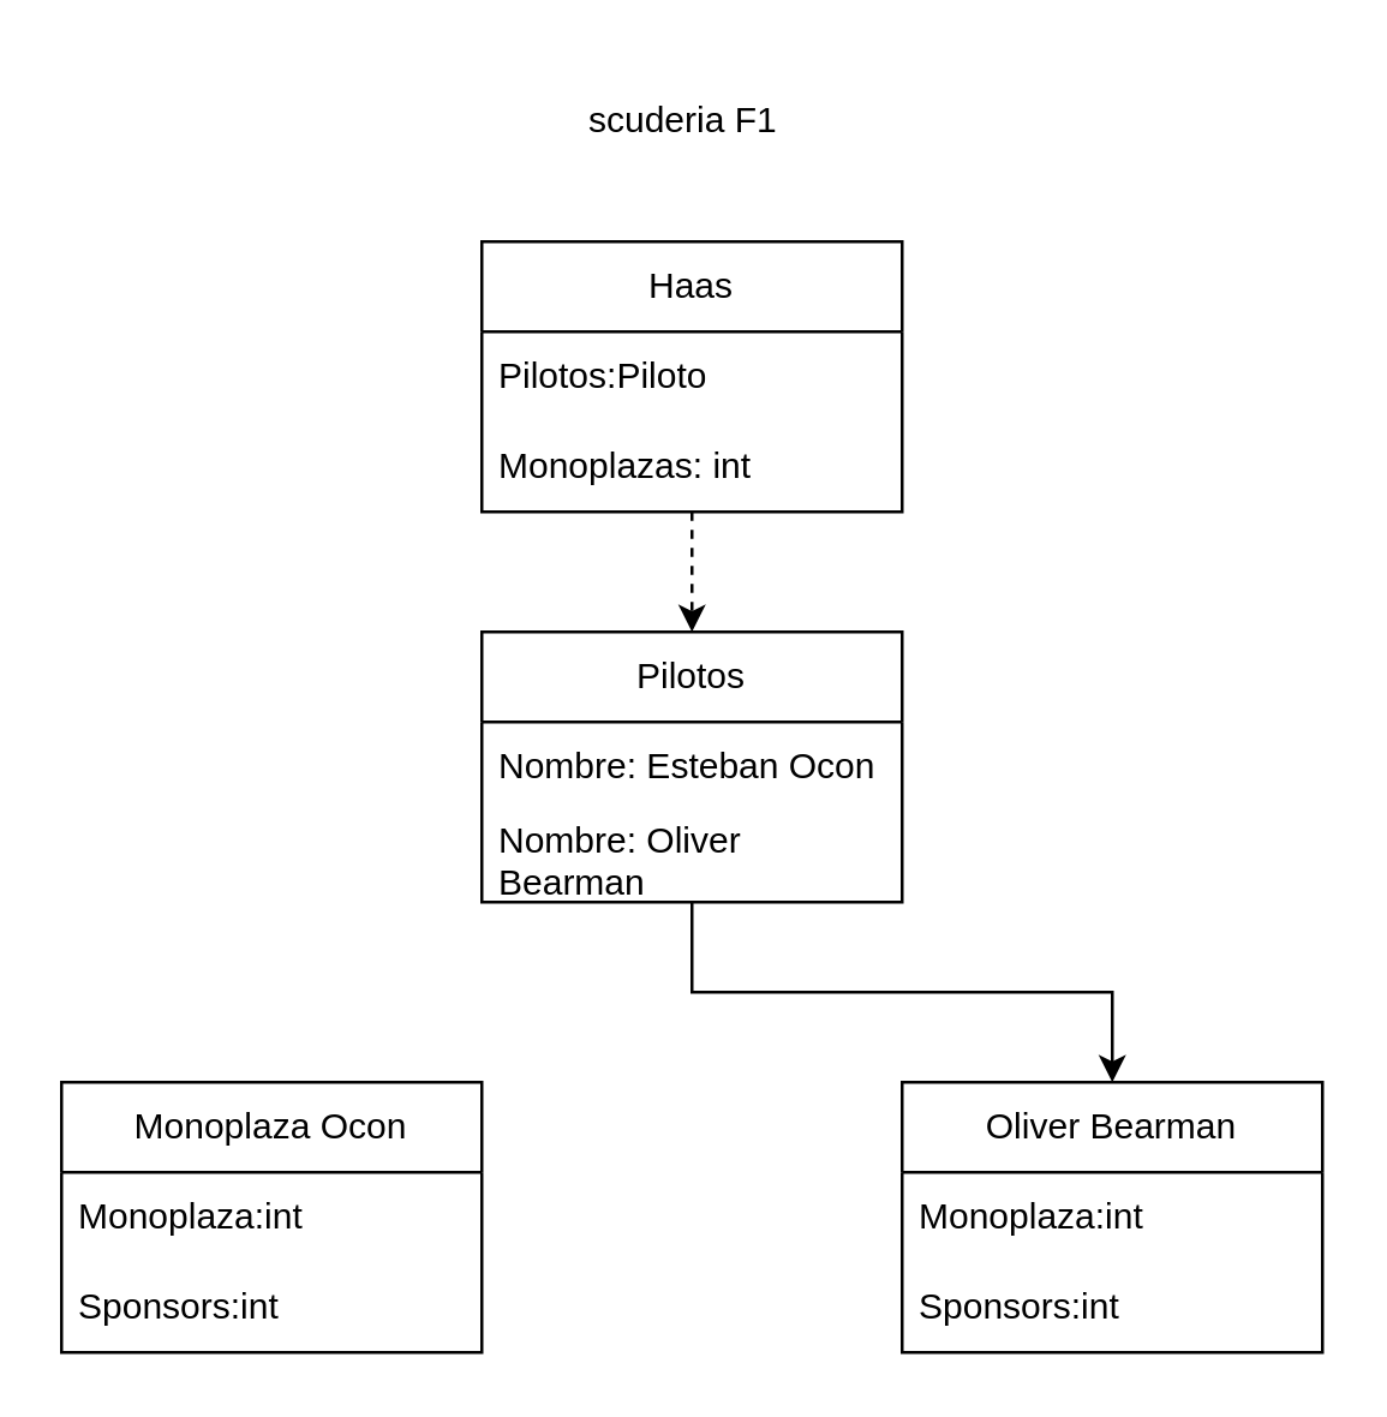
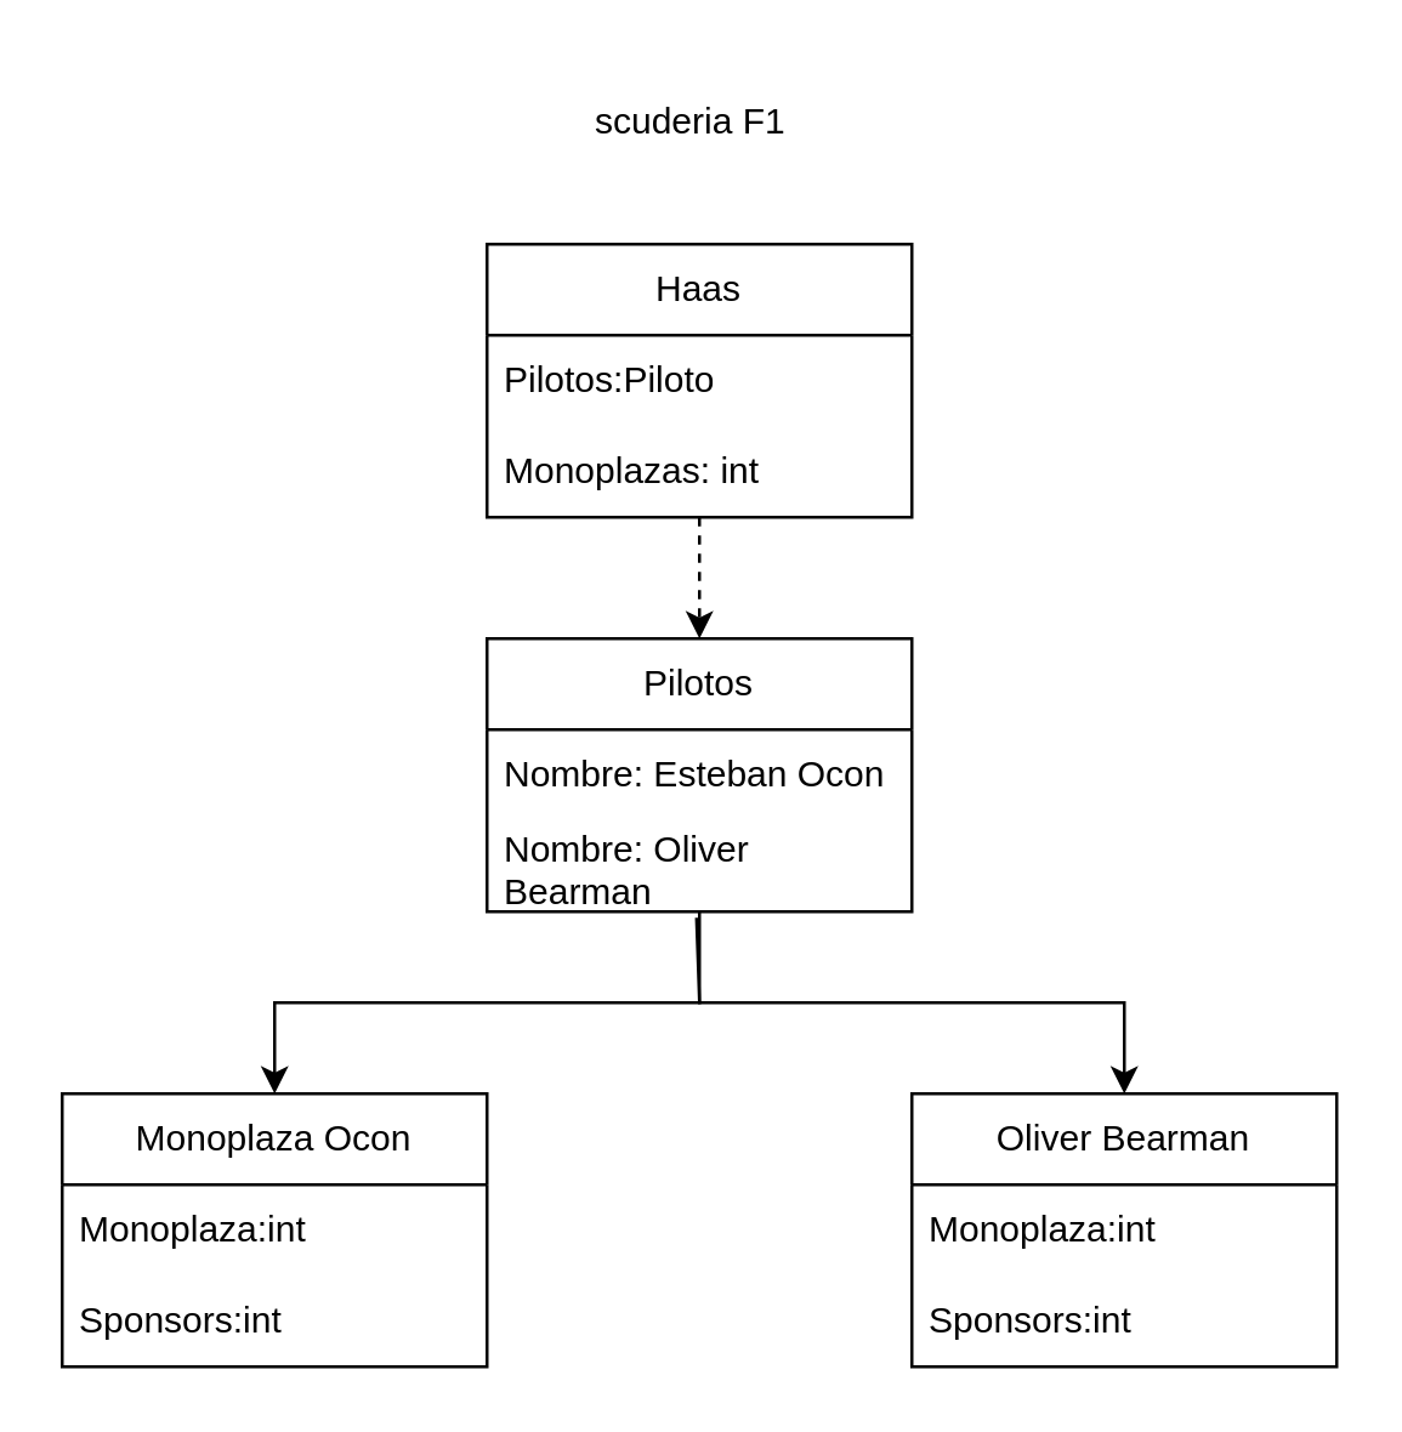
  <mxCell id="0" />
  <mxCell id="1" parent="0" />
  <mxCell id="2" style="edgeStyle=orthogonalEdgeStyle;rounded=0;orthogonalLoop=1;jettySize=auto;html=1;entryX=0.5;entryY=0;entryDx=0;entryDy=0;dashed=1;" edge="1" parent="1" source="3" target="9"><mxGeometry relative="1" as="geometry" /></mxCell>
  <mxCell id="3" value="&lt;font style=&quot;vertical-align: inherit;&quot;&gt;&lt;font style=&quot;vertical-align: inherit;&quot;&gt;Haas&lt;/font&gt;&lt;/font&gt;" style="swimlane;fontStyle=0;childLayout=stackLayout;horizontal=1;startSize=30;horizontalStack=0;resizeParent=1;resizeParentMax=0;resizeLast=0;collapsible=1;marginBottom=0;whiteSpace=wrap;html=1;" vertex="1" parent="1"><mxGeometry x="160" y="80" width="140" height="90" as="geometry" /></mxCell>
  <mxCell id="4" value="&lt;font style=&quot;vertical-align: inherit;&quot;&gt;&lt;font style=&quot;vertical-align: inherit;&quot;&gt;Pilotos:Piloto&lt;/font&gt;&lt;/font&gt;" style="text;strokeColor=none;fillColor=none;align=left;verticalAlign=middle;spacingLeft=4;spacingRight=4;overflow=hidden;points=[[0,0.5],[1,0.5]];portConstraint=eastwest;rotatable=0;whiteSpace=wrap;html=1;" vertex="1" parent="3"><mxGeometry y="30" width="140" height="30" as="geometry" /></mxCell>
  <mxCell id="5" value="&lt;font style=&quot;vertical-align: inherit;&quot;&gt;&lt;font style=&quot;vertical-align: inherit;&quot;&gt;Monoplazas: int&lt;/font&gt;&lt;/font&gt;" style="text;strokeColor=none;fillColor=none;align=left;verticalAlign=middle;spacingLeft=4;spacingRight=4;overflow=hidden;points=[[0,0.5],[1,0.5]];portConstraint=eastwest;rotatable=0;whiteSpace=wrap;html=1;" vertex="1" parent="3"><mxGeometry y="60" width="140" height="30" as="geometry" /></mxCell>
  <mxCell id="6" value="&lt;font style=&quot;vertical-align: inherit;&quot;&gt;&lt;font style=&quot;vertical-align: inherit;&quot;&gt;scuderia F1&lt;/font&gt;&lt;/font&gt;" style="text;strokeColor=none;fillColor=none;align=left;verticalAlign=middle;spacingLeft=4;spacingRight=4;overflow=hidden;points=[[0,0.5],[1,0.5]];portConstraint=eastwest;rotatable=0;whiteSpace=wrap;html=1;" vertex="1" parent="1"><mxGeometry x="190" y="20" width="80" height="40" as="geometry" /></mxCell>
+ <mxCell id="7" style="edgeStyle=orthogonalEdgeStyle;rounded=0;orthogonalLoop=1;jettySize=auto;html=1;entryX=0.5;entryY=0;entryDx=0;entryDy=0;exitX=0.493;exitY=1.067;exitDx=0;exitDy=0;exitPerimeter=0;" edge="1" parent="1" source="11" target="12"><mxGeometry relative="1" as="geometry"><Array as="points"><mxPoint x="230" y="330" /><mxPoint x="90" y="330" /></Array></mxGeometry></mxCell>
  <mxCell id="8" style="edgeStyle=orthogonalEdgeStyle;rounded=0;orthogonalLoop=1;jettySize=auto;html=1;" edge="1" parent="1" source="9" target="15"><mxGeometry relative="1" as="geometry" /></mxCell>
  <mxCell id="9" value="&lt;font style=&quot;vertical-align: inherit;&quot;&gt;&lt;font style=&quot;vertical-align: inherit;&quot;&gt;Pilotos&lt;/font&gt;&lt;/font&gt;" style="swimlane;fontStyle=0;childLayout=stackLayout;horizontal=1;startSize=30;horizontalStack=0;resizeParent=1;resizeParentMax=0;resizeLast=0;collapsible=1;marginBottom=0;whiteSpace=wrap;html=1;" vertex="1" parent="1"><mxGeometry x="160" y="210" width="140" height="90" as="geometry" /></mxCell>
  <mxCell id="10" value="&lt;font style=&quot;vertical-align: inherit;&quot;&gt;&lt;font style=&quot;vertical-align: inherit;&quot;&gt;&lt;font style=&quot;vertical-align: inherit;&quot;&gt;&lt;font style=&quot;vertical-align: inherit;&quot;&gt;&lt;font style=&quot;vertical-align: inherit;&quot;&gt;&lt;font style=&quot;vertical-align: inherit;&quot;&gt;&lt;font style=&quot;vertical-align: inherit;&quot;&gt;&lt;font style=&quot;vertical-align: inherit;&quot;&gt;&lt;font style=&quot;vertical-align: inherit;&quot;&gt;&lt;font style=&quot;vertical-align: inherit;&quot;&gt;&lt;font style=&quot;vertical-align: inherit;&quot;&gt;&lt;font style=&quot;vertical-align: inherit;&quot;&gt;&lt;font style=&quot;vertical-align: inherit;&quot;&gt;&lt;font style=&quot;vertical-align: inherit;&quot;&gt;&lt;font style=&quot;vertical-align: inherit;&quot;&gt;&lt;font style=&quot;vertical-align: inherit;&quot;&gt;Nombre: Esteban Ocon&lt;/font&gt;&lt;/font&gt;&lt;/font&gt;&lt;/font&gt;&lt;/font&gt;&lt;/font&gt;&lt;/font&gt;&lt;/font&gt;&lt;/font&gt;&lt;/font&gt;&lt;/font&gt;&lt;/font&gt;&lt;/font&gt;&lt;/font&gt;&lt;/font&gt;&lt;/font&gt;" style="text;strokeColor=none;fillColor=none;align=left;verticalAlign=middle;spacingLeft=4;spacingRight=4;overflow=hidden;points=[[0,0.5],[1,0.5]];portConstraint=eastwest;rotatable=0;whiteSpace=wrap;html=1;" vertex="1" parent="9"><mxGeometry y="30" width="140" height="30" as="geometry" /></mxCell>
  <mxCell id="11" value="&lt;font style=&quot;vertical-align: inherit;&quot;&gt;&lt;font style=&quot;vertical-align: inherit;&quot;&gt;&lt;font style=&quot;vertical-align: inherit;&quot;&gt;&lt;font style=&quot;vertical-align: inherit;&quot;&gt;Nombre: Oliver Bearman&lt;/font&gt;&lt;/font&gt;&lt;/font&gt;&lt;/font&gt;" style="text;strokeColor=none;fillColor=none;align=left;verticalAlign=middle;spacingLeft=4;spacingRight=4;overflow=hidden;points=[[0,0.5],[1,0.5]];portConstraint=eastwest;rotatable=0;whiteSpace=wrap;html=1;" vertex="1" parent="9"><mxGeometry y="60" width="140" height="30" as="geometry" /></mxCell>
  <mxCell id="12" value="&lt;font style=&quot;vertical-align: inherit;&quot;&gt;&lt;font style=&quot;vertical-align: inherit;&quot;&gt;Monoplaza Ocon&lt;/font&gt;&lt;/font&gt;" style="swimlane;fontStyle=0;childLayout=stackLayout;horizontal=1;startSize=30;horizontalStack=0;resizeParent=1;resizeParentMax=0;resizeLast=0;collapsible=1;marginBottom=0;whiteSpace=wrap;html=1;" vertex="1" parent="1"><mxGeometry x="20" y="360" width="140" height="90" as="geometry" /></mxCell>
  <mxCell id="13" value="&lt;font style=&quot;vertical-align: inherit;&quot;&gt;&lt;font style=&quot;vertical-align: inherit;&quot;&gt;Monoplaza:int&lt;/font&gt;&lt;/font&gt;" style="text;strokeColor=none;fillColor=none;align=left;verticalAlign=middle;spacingLeft=4;spacingRight=4;overflow=hidden;points=[[0,0.5],[1,0.5]];portConstraint=eastwest;rotatable=0;whiteSpace=wrap;html=1;" vertex="1" parent="12"><mxGeometry y="30" width="140" height="30" as="geometry" /></mxCell>
  <mxCell id="14" value="&lt;font style=&quot;vertical-align: inherit;&quot;&gt;&lt;font style=&quot;vertical-align: inherit;&quot;&gt;Sponsors:int&lt;/font&gt;&lt;/font&gt;" style="text;strokeColor=none;fillColor=none;align=left;verticalAlign=middle;spacingLeft=4;spacingRight=4;overflow=hidden;points=[[0,0.5],[1,0.5]];portConstraint=eastwest;rotatable=0;whiteSpace=wrap;html=1;" vertex="1" parent="12"><mxGeometry y="60" width="140" height="30" as="geometry" /></mxCell>
  <mxCell id="15" value="&lt;font style=&quot;vertical-align: inherit;&quot;&gt;&lt;font style=&quot;vertical-align: inherit;&quot;&gt;Oliver Bearman&lt;/font&gt;&lt;/font&gt;" style="swimlane;fontStyle=0;childLayout=stackLayout;horizontal=1;startSize=30;horizontalStack=0;resizeParent=1;resizeParentMax=0;resizeLast=0;collapsible=1;marginBottom=0;whiteSpace=wrap;html=1;" vertex="1" parent="1"><mxGeometry x="300" y="360" width="140" height="90" as="geometry" /></mxCell>
  <mxCell id="16" value="&lt;font style=&quot;vertical-align: inherit;&quot;&gt;&lt;font style=&quot;vertical-align: inherit;&quot;&gt;Monoplaza:int&lt;/font&gt;&lt;/font&gt;" style="text;strokeColor=none;fillColor=none;align=left;verticalAlign=middle;spacingLeft=4;spacingRight=4;overflow=hidden;points=[[0,0.5],[1,0.5]];portConstraint=eastwest;rotatable=0;whiteSpace=wrap;html=1;" vertex="1" parent="15"><mxGeometry y="30" width="140" height="30" as="geometry" /></mxCell>
  <mxCell id="17" value="&lt;font style=&quot;vertical-align: inherit;&quot;&gt;&lt;font style=&quot;vertical-align: inherit;&quot;&gt;Sponsors:int&lt;/font&gt;&lt;/font&gt;" style="text;strokeColor=none;fillColor=none;align=left;verticalAlign=middle;spacingLeft=4;spacingRight=4;overflow=hidden;points=[[0,0.5],[1,0.5]];portConstraint=eastwest;rotatable=0;whiteSpace=wrap;html=1;" vertex="1" parent="15"><mxGeometry y="60" width="140" height="30" as="geometry" /></mxCell>
